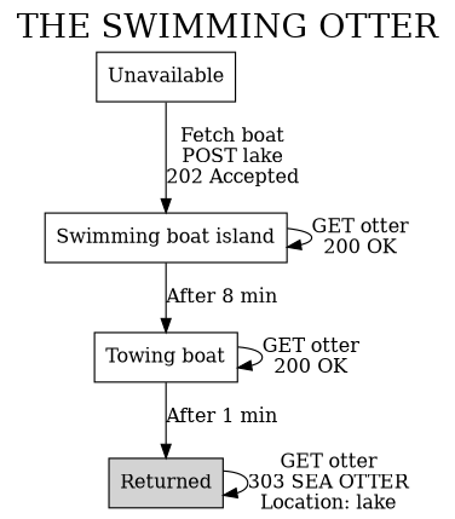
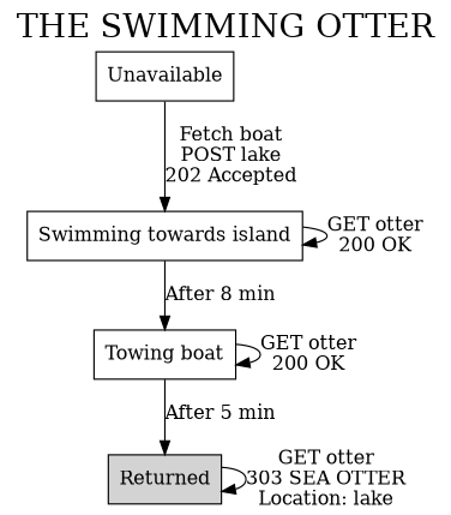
  digraph {
    fontsize=24
    label="THE SWIMMING OTTER"
    labelloc=t
    node [shape=box]
    n1 [label=Unavailable]
-   n2 [label="Swimming boat island"]
+   n2 [label="Swimming towards island"]
    n3 [label="Towing boat"]
    n4 [bgcolor=black label=Returned style=filled]
    n1 -> n2 [label="Fetch boat\nPOST lake\n202 Accepted"]
    n2 -> n2 [label="GET otter\n200 OK"]
    n2 -> n3 [label="After 8 min"]
    n3 -> n3 [label="GET otter\n200 OK"]
-   n3 -> n4 [label="After 1 min"]
+   n3 -> n4 [label="After 5 min"]
    n4 -> n4 [label="GET otter\n303 SEA OTTER\nLocation: lake"]
  }
